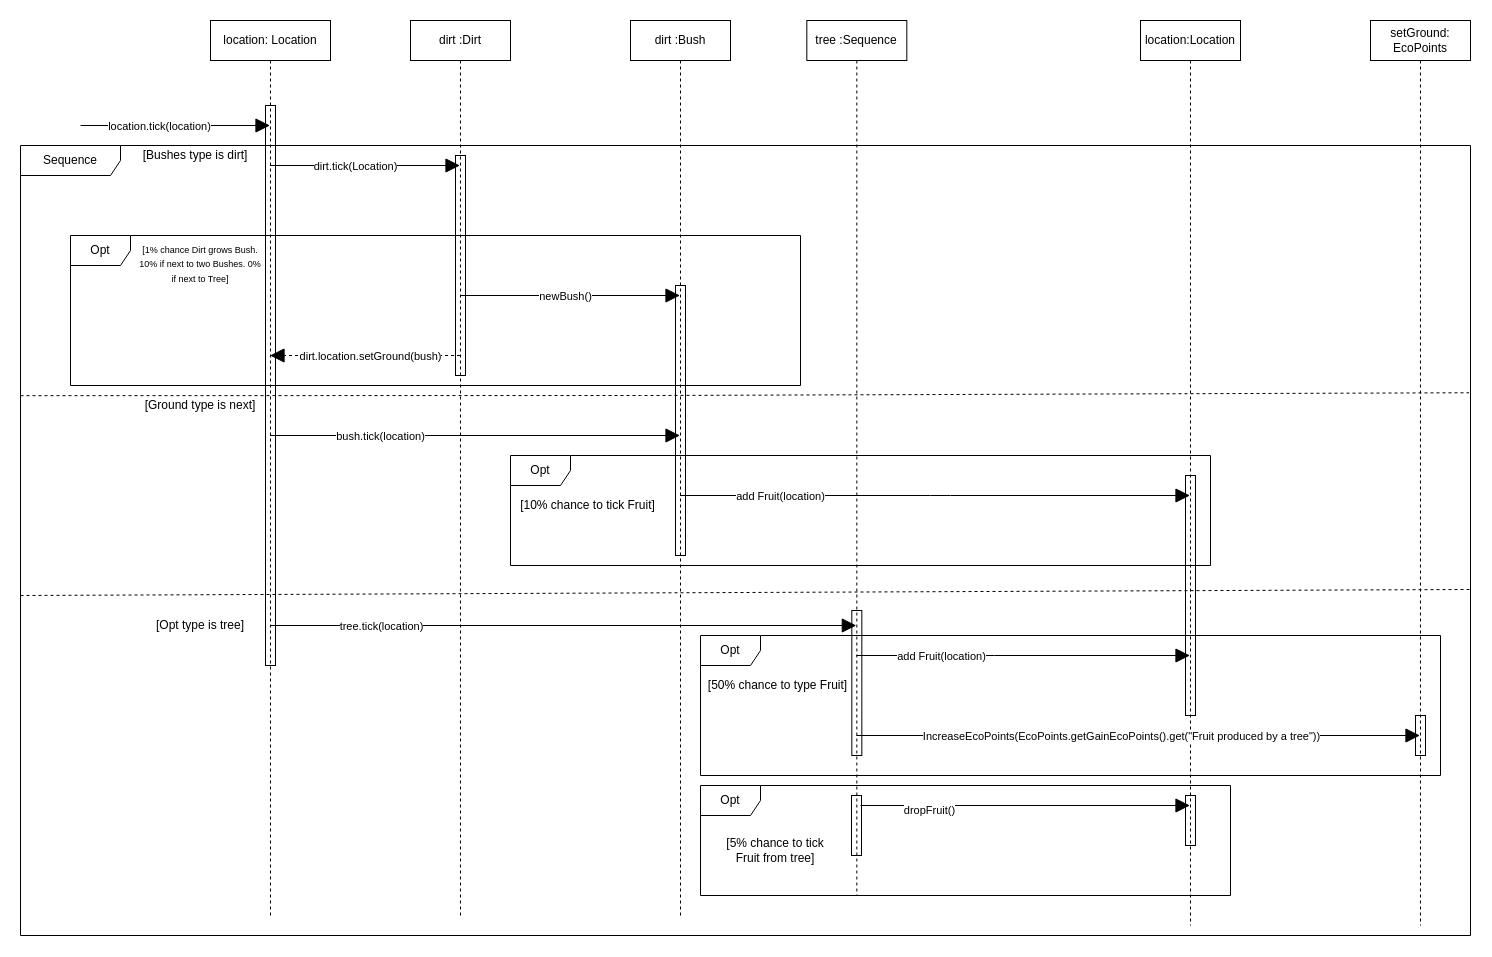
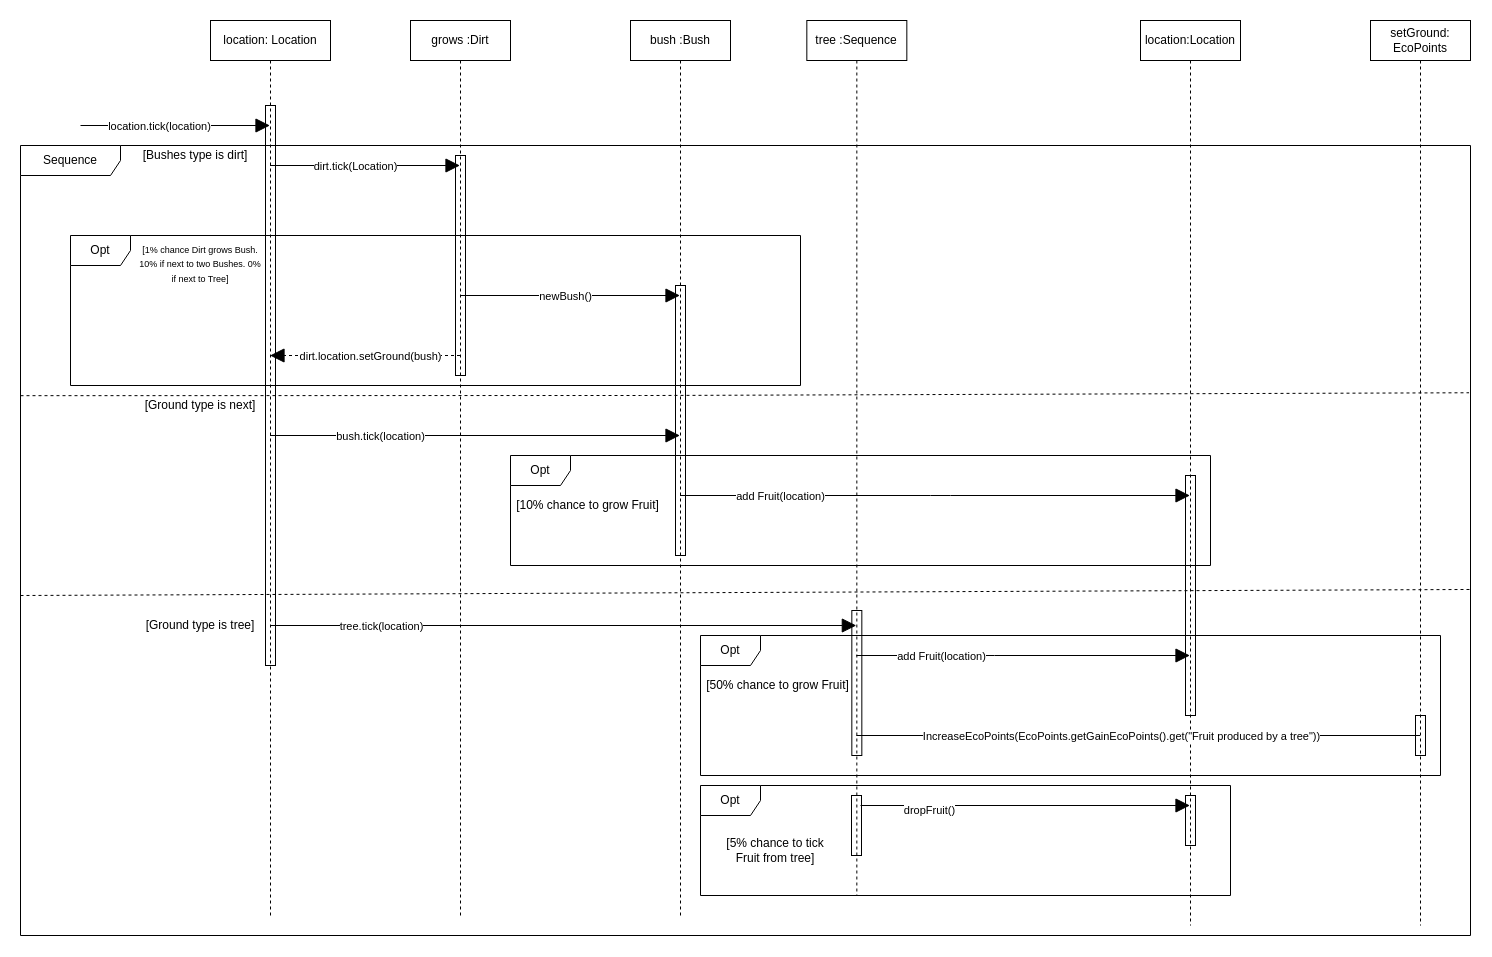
  <mxCell id="0" />
  <mxCell id="1" parent="0" />
  <mxCell id="2" value="Sequence" style="shape=umlFrame;whiteSpace=wrap;html=1;width=100;height=30;" parent="1" vertex="1"><mxGeometry x="20" y="145" width="1450" height="790" as="geometry" /></mxCell>
  <mxCell id="3" value="Opt" style="shape=umlFrame;whiteSpace=wrap;html=1;fillColor=none;" parent="1" vertex="1"><mxGeometry x="700" y="635" width="740" height="140" as="geometry" /></mxCell>
  <mxCell id="4" value="Opt" style="shape=umlFrame;whiteSpace=wrap;html=1;fillColor=none;" parent="1" vertex="1"><mxGeometry x="510" y="455" width="700" height="110" as="geometry" /></mxCell>
  <mxCell id="5" value="location: Location" style="shape=umlLifeline;perimeter=lifelinePerimeter;whiteSpace=wrap;html=1;container=0;collapsible=0;recursiveResize=0;outlineConnect=0;" parent="1" vertex="1"><mxGeometry x="210" y="20" width="120" height="895" as="geometry" /></mxCell>
  <mxCell id="6" value="Opt" style="shape=umlFrame;whiteSpace=wrap;html=1;" parent="1" vertex="1"><mxGeometry x="70" y="235" width="730" height="150" as="geometry" /></mxCell>
  <mxCell id="7" value="&lt;font style=&quot;font-size: 9px&quot;&gt;[1% chance Dirt grows Bush. 10% if next to two Bushes. 0% if next to Tree]&lt;/font&gt;" style="text;html=1;strokeColor=none;fillColor=none;align=center;verticalAlign=middle;whiteSpace=wrap;rounded=0;" parent="1" vertex="1"><mxGeometry x="135" y="235" width="130" height="55" as="geometry" /></mxCell>
  <mxCell id="8" value="" style="html=1;points=[];perimeter=orthogonalPerimeter;fillColor=none;" parent="1" vertex="1"><mxGeometry x="265" y="105" width="10" height="560" as="geometry" /></mxCell>
  <mxCell id="9" value="" style="endArrow=block;endFill=1;endSize=12;html=1;" parent="1" target="5" edge="1"><mxGeometry width="160" relative="1" as="geometry"><mxPoint y="125" as="sourcePoint" x="80" /><mxPoint x="280" y="125" as="targetPoint" /></mxGeometry></mxCell>
  <mxCell id="10" value="location.tick(location)" style="edgeLabel;html=1;align=center;verticalAlign=middle;resizable=0;points=[];" parent="9" vertex="1" connectable="0"><mxGeometry x="-0.487" relative="1" as="geometry"><mxPoint x="29" as="offset" /></mxGeometry></mxCell>
- <mxCell id="11" value="dirt :Dirt" style="shape=umlLifeline;perimeter=lifelinePerimeter;whiteSpace=wrap;html=1;container=1;collapsible=0;recursiveResize=0;outlineConnect=0;" parent="1" vertex="1"><mxGeometry x="410" y="20" width="100" height="895" as="geometry" /></mxCell>
- <mxCell id="12" value="dirt :Bush" style="shape=umlLifeline;perimeter=lifelinePerimeter;whiteSpace=wrap;html=1;container=1;collapsible=0;recursiveResize=0;outlineConnect=0;" parent="1" vertex="1"><mxGeometry x="630" y="20" width="100" height="895" as="geometry" /></mxCell>
+ <mxCell id="11" value="grows :Dirt" style="shape=umlLifeline;perimeter=lifelinePerimeter;whiteSpace=wrap;html=1;container=1;collapsible=0;recursiveResize=0;outlineConnect=0;" parent="1" vertex="1"><mxGeometry x="410" y="20" width="100" height="895" as="geometry" /></mxCell>
+ <mxCell id="12" value="bush :Bush" style="shape=umlLifeline;perimeter=lifelinePerimeter;whiteSpace=wrap;html=1;container=1;collapsible=0;recursiveResize=0;outlineConnect=0;" parent="1" vertex="1"><mxGeometry x="630" y="20" width="100" height="895" as="geometry" /></mxCell>
  <mxCell id="13" value="" style="endArrow=block;endFill=1;endSize=12;html=1;snapToPoint=1;" parent="1" source="5" target="11" edge="1"><mxGeometry width="160" as="geometry"><mxPoint x="290" y="195" as="sourcePoint" /><mxPoint x="440" y="195" as="targetPoint" /><Array as="points"><mxPoint x="350" y="165" /></Array></mxGeometry></mxCell>
  <mxCell id="14" value="dirt.tick(Location)" style="edgeLabel;html=1;align=center;verticalAlign=middle;resizable=0;points=[];" parent="13" vertex="1" connectable="0"><mxGeometry x="-0.321" relative="1" as="geometry"><mxPoint x="20" as="offset" /></mxGeometry></mxCell>
  <mxCell id="15" value="" style="endArrow=block;endFill=1;endSize=12;html=1;snapToPoint=1;dashed=1;" parent="1" edge="1"><mxGeometry x="30" y="-80" width="160" as="geometry"><mxPoint x="459.5" y="355" as="sourcePoint" /><mxPoint x="269.5" y="355" as="targetPoint" /><Array as="points"><mxPoint x="350" y="355" /></Array></mxGeometry></mxCell>
  <mxCell id="16" value="dirt.location.setGround(bush)" style="edgeLabel;html=1;align=center;verticalAlign=middle;resizable=0;points=[];" parent="15" vertex="1" connectable="0"><mxGeometry x="-0.321" relative="1" as="geometry"><mxPoint x="-25" as="offset" /></mxGeometry></mxCell>
  <mxCell id="17" value="" style="endArrow=block;endFill=1;endSize=12;html=1;snapToPoint=1;startArrow=none;" parent="1" source="39" target="12" edge="1"><mxGeometry x="10" y="20" width="160" as="geometry"><mxPoint x="459.667" y="295" as="sourcePoint" /><mxPoint x="839.5" y="295" as="targetPoint" /><Array as="points"><mxPoint x="600" y="295" /></Array></mxGeometry></mxCell>
  <mxCell id="18" value="" style="endArrow=block;endFill=1;endSize=12;html=1;snapToPoint=1;" parent="1" edge="1"><mxGeometry width="160" relative="1" as="geometry"><mxPoint x="269.5" y="435" as="sourcePoint" /><mxPoint x="679.5" y="435" as="targetPoint" /><Array as="points"><mxPoint x="380" y="435" /></Array></mxGeometry></mxCell>
  <mxCell id="19" value="bush.tick(location)" style="edgeLabel;html=1;align=center;verticalAlign=middle;resizable=0;points=[];" parent="18" vertex="1" connectable="0"><mxGeometry x="-0.079" y="-3" relative="1" as="geometry"><mxPoint x="-79" y="-3" as="offset" /></mxGeometry></mxCell>
  <mxCell id="20" value="tree :Sequence" style="shape=umlLifeline;perimeter=lifelinePerimeter;whiteSpace=wrap;html=1;container=1;collapsible=0;recursiveResize=0;outlineConnect=0;" parent="1" vertex="1"><mxGeometry x="806.33" y="20" width="100" height="875" as="geometry" /></mxCell>
  <mxCell id="21" value="" style="html=1;points=[];perimeter=orthogonalPerimeter;fillColor=none;" parent="20" vertex="1"><mxGeometry x="45" y="590" width="10" height="145" as="geometry" /></mxCell>
  <mxCell id="22" value="" style="endArrow=block;endFill=1;endSize=12;html=1;" parent="20" target="33" edge="1"><mxGeometry width="160" relative="1" as="geometry"><mxPoint x="53.67" y="785" as="sourcePoint" /><mxPoint x="213.67" y="785" as="targetPoint" /></mxGeometry></mxCell>
  <mxCell id="23" value="dropFruit()" style="edgeLabel;html=1;align=center;verticalAlign=middle;resizable=0;points=[];" parent="22" vertex="1" connectable="0"><mxGeometry x="-0.589" y="-4" relative="1" as="geometry"><mxPoint as="offset" /></mxGeometry></mxCell>
  <mxCell id="24" value="" style="endArrow=block;endFill=1;endSize=12;html=1;snapToPoint=1;startArrow=none;" parent="1" source="5" target="20" edge="1"><mxGeometry width="160" relative="1" as="geometry"><mxPoint x="275" y="655" as="sourcePoint" /><mxPoint x="855.83" y="655" as="targetPoint" /><Array as="points"><mxPoint x="400" y="625" /></Array></mxGeometry></mxCell>
  <mxCell id="25" value="[Bushes type is dirt]" style="text;html=1;strokeColor=none;fillColor=none;align=center;verticalAlign=middle;whiteSpace=wrap;rounded=0;" parent="1" vertex="1"><mxGeometry x="135" y="145" width="120" height="20" as="geometry" /></mxCell>
  <mxCell id="26" style="edgeStyle=orthogonalEdgeStyle;rounded=0;orthogonalLoop=1;jettySize=auto;html=1;exitX=0.5;exitY=1;exitDx=0;exitDy=0;dashed=1;endArrow=block;endFill=1;" parent="1" source="7" target="7" edge="1"><mxGeometry relative="1" as="geometry" /></mxCell>
  <mxCell id="27" style="edgeStyle=orthogonalEdgeStyle;rounded=0;orthogonalLoop=1;jettySize=auto;html=1;exitX=0.5;exitY=1;exitDx=0;exitDy=0;dashed=1;endArrow=block;endFill=1;" parent="1" source="7" target="7" edge="1"><mxGeometry relative="1" as="geometry" /></mxCell>
  <mxCell id="28" value="" style="endArrow=none;endFill=1;endSize=12;html=1;snapToPoint=1;" parent="1" edge="1"><mxGeometry width="160" relative="1" as="geometry"><mxPoint x="269.5" y="645" as="sourcePoint" /><mxPoint x="269.5" y="645" as="targetPoint" /><Array as="points" /></mxGeometry></mxCell>
  <mxCell id="29" value="tree.tick(location)" style="edgeLabel;html=1;align=center;verticalAlign=middle;resizable=0;points=[];" parent="28" vertex="1" connectable="0"><mxGeometry x="-0.079" y="-3" relative="1" as="geometry"><mxPoint x="111" y="-20" as="offset" /></mxGeometry></mxCell>
  <mxCell id="30" value="" style="endArrow=none;endFill=0;endSize=12;html=1;snapToPoint=1;exitX=0;exitY=0.667;exitDx=0;exitDy=0;exitPerimeter=0;entryX=0.999;entryY=0.313;entryDx=0;entryDy=0;entryPerimeter=0;dashed=1;" parent="1" target="2" edge="1"><mxGeometry width="160" relative="1" as="geometry"><mxPoint x="20" y="395.18" as="sourcePoint" /><mxPoint x="1080" y="395.18" as="targetPoint" /><Array as="points"><mxPoint x="650" y="395" /></Array></mxGeometry></mxCell>
- <mxCell id="31" value="[Opt type is tree]" style="text;html=1;strokeColor=none;fillColor=none;align=center;verticalAlign=middle;whiteSpace=wrap;rounded=0;" parent="1" vertex="1"><mxGeometry x="140" y="615" width="120" height="20" as="geometry" /></mxCell>
+ <mxCell id="31" value="[Ground type is tree]" style="text;html=1;strokeColor=none;fillColor=none;align=center;verticalAlign=middle;whiteSpace=wrap;rounded=0;" parent="1" vertex="1"><mxGeometry x="140" y="615" width="120" height="20" as="geometry" /></mxCell>
  <mxCell id="32" value="[Ground type is next]" style="text;html=1;strokeColor=none;fillColor=none;align=center;verticalAlign=middle;whiteSpace=wrap;rounded=0;" parent="1" vertex="1"><mxGeometry x="140" y="395" width="120" height="20" as="geometry" /></mxCell>
  <mxCell id="33" value="location:Location" style="shape=umlLifeline;perimeter=lifelinePerimeter;whiteSpace=wrap;html=1;container=0;collapsible=0;recursiveResize=0;outlineConnect=0;" parent="1" vertex="1"><mxGeometry x="1140" y="20" width="100" height="905" as="geometry" /></mxCell>
  <mxCell id="34" value="setGround: EcoPoints" style="shape=umlLifeline;perimeter=lifelinePerimeter;whiteSpace=wrap;html=1;container=0;collapsible=0;recursiveResize=0;outlineConnect=0;" parent="1" vertex="1"><mxGeometry x="1370" y="20" width="100" height="905" as="geometry" /></mxCell>
  <mxCell id="35" value="" style="endArrow=block;endFill=1;endSize=12;html=1;snapToPoint=1;" parent="1" source="12" target="33" edge="1"><mxGeometry width="160" relative="1" as="geometry"><mxPoint x="679.5" y="445" as="sourcePoint" /><mxPoint x="1189.5" y="445" as="targetPoint" /><Array as="points"><mxPoint x="940" y="495" /></Array></mxGeometry></mxCell>
  <mxCell id="36" value="add Fruit(location)" style="edgeLabel;html=1;align=center;verticalAlign=middle;resizable=0;points=[];" parent="35" vertex="1" connectable="0"><mxGeometry x="-0.079" y="-3" relative="1" as="geometry"><mxPoint x="-135" y="-3" as="offset" /></mxGeometry></mxCell>
  <mxCell id="37" value="" style="endArrow=block;endFill=1;endSize=12;html=1;snapToPoint=1;" parent="1" source="20" target="33" edge="1"><mxGeometry width="160" relative="1" as="geometry"><mxPoint x="880" y="665" as="sourcePoint" /><mxPoint x="1213.67" y="665" as="targetPoint" /><Array as="points"><mxPoint x="984" y="655" /></Array></mxGeometry></mxCell>
  <mxCell id="38" value="add Fruit(location)" style="edgeLabel;html=1;align=center;verticalAlign=middle;resizable=0;points=[];" parent="37" vertex="1" connectable="0"><mxGeometry x="-0.079" y="-3" relative="1" as="geometry"><mxPoint x="-69" y="-3" as="offset" /></mxGeometry></mxCell>
  <mxCell id="39" value="" style="html=1;points=[];perimeter=orthogonalPerimeter;fillColor=none;" parent="1" vertex="1"><mxGeometry x="675" y="285" width="10" height="270" as="geometry" /></mxCell>
  <mxCell id="40" value="" style="endArrow=none;endFill=1;endSize=12;html=1;snapToPoint=1;" parent="1" target="39" edge="1"><mxGeometry x="10" y="20" width="160" as="geometry"><mxPoint x="459.667" y="295" as="sourcePoint" /><mxPoint x="679.5" y="295" as="targetPoint" /><Array as="points" /></mxGeometry></mxCell>
  <mxCell id="41" value="newBush()" style="edgeLabel;html=1;align=center;verticalAlign=middle;resizable=0;points=[];" parent="40" vertex="1" connectable="0"><mxGeometry x="-0.321" relative="1" as="geometry"><mxPoint x="32" as="offset" /></mxGeometry></mxCell>
- <mxCell id="42" value="" style="endArrow=block;endFill=1;endSize=12;html=1;snapToPoint=1;" parent="1" source="20" target="34" edge="1"><mxGeometry width="160" relative="1" as="geometry"><mxPoint x="1189.5" y="695" as="sourcePoint" /><mxPoint x="1419.5" y="695" as="targetPoint" /><Array as="points"><mxPoint x="1270" y="735" /></Array></mxGeometry></mxCell>
+ <mxCell id="42" value="" style="endArrow=none;endFill=1;endSize=12;html=1;snapToPoint=1;" parent="1" source="20" target="34" edge="1"><mxGeometry width="160" relative="1" as="geometry"><mxPoint x="1189.5" y="695" as="sourcePoint" /><mxPoint x="1419.5" y="695" as="targetPoint" /><Array as="points"><mxPoint x="1270" y="735" /></Array></mxGeometry></mxCell>
  <mxCell id="43" value="IncreaseEcoPoints(EcoPoints.getGainEcoPoints().get(&quot;Fruit produced by a tree&quot;))" style="edgeLabel;html=1;align=center;verticalAlign=middle;resizable=0;points=[];" parent="42" vertex="1" connectable="0"><mxGeometry x="-0.079" y="-3" relative="1" as="geometry"><mxPoint x="5" y="-3" as="offset" /></mxGeometry></mxCell>
- <mxCell id="44" value="&lt;font style=&quot;font-size: 12px&quot;&gt;[50% chance to type Fruit]&lt;/font&gt;" style="text;html=1;strokeColor=none;fillColor=none;align=center;verticalAlign=middle;whiteSpace=wrap;rounded=0;" parent="1" vertex="1"><mxGeometry x="700" y="675" width="155" height="20" as="geometry" /></mxCell>
+ <mxCell id="44" value="&lt;font style=&quot;font-size: 12px&quot;&gt;[50% chance to grow Fruit]&lt;/font&gt;" style="text;html=1;strokeColor=none;fillColor=none;align=center;verticalAlign=middle;whiteSpace=wrap;rounded=0;" parent="1" vertex="1"><mxGeometry x="700" y="675" width="155" height="20" as="geometry" /></mxCell>
  <mxCell id="45" value="" style="html=1;points=[];perimeter=orthogonalPerimeter;fillColor=none;" parent="1" vertex="1"><mxGeometry x="455" y="155" width="10" height="220" as="geometry" /></mxCell>
  <mxCell id="46" value="" style="html=1;points=[];perimeter=orthogonalPerimeter;fillColor=none;" parent="1" vertex="1"><mxGeometry x="1185" y="475" width="10" height="240" as="geometry" /></mxCell>
  <mxCell id="47" value="" style="html=1;points=[];perimeter=orthogonalPerimeter;fillColor=none;" parent="1" vertex="1"><mxGeometry x="1415" y="715" width="10" height="40" as="geometry" /></mxCell>
  <mxCell id="48" value="" style="endArrow=none;endFill=0;endSize=12;html=1;snapToPoint=1;entryX=1.001;entryY=0.562;entryDx=0;entryDy=0;entryPerimeter=0;dashed=1;" parent="1" target="2" edge="1"><mxGeometry width="160" relative="1" as="geometry"><mxPoint x="20" y="595" as="sourcePoint" /><mxPoint x="1480" y="404.86" as="targetPoint" /></mxGeometry></mxCell>
- <mxCell id="49" value="&lt;font style=&quot;font-size: 12px&quot;&gt;[10% chance to tick Fruit]&lt;/font&gt;" style="text;html=1;strokeColor=none;fillColor=none;align=center;verticalAlign=middle;whiteSpace=wrap;rounded=0;" parent="1" vertex="1"><mxGeometry x="510" y="495" width="155" height="20" as="geometry" /></mxCell>
+ <mxCell id="49" value="&lt;font style=&quot;font-size: 12px&quot;&gt;[10% chance to grow Fruit]&lt;/font&gt;" style="text;html=1;strokeColor=none;fillColor=none;align=center;verticalAlign=middle;whiteSpace=wrap;rounded=0;" parent="1" vertex="1"><mxGeometry x="510" y="495" width="155" height="20" as="geometry" /></mxCell>
  <mxCell id="50" value="Opt" style="shape=umlFrame;whiteSpace=wrap;html=1;" parent="1" vertex="1"><mxGeometry x="700" y="785" width="530" height="110" as="geometry" /></mxCell>
  <mxCell id="51" value="[5% chance to tick Fruit from tree]" style="text;html=1;strokeColor=none;fillColor=none;align=center;verticalAlign=middle;whiteSpace=wrap;rounded=0;" parent="1" vertex="1"><mxGeometry x="720" y="840" width="110" height="20" as="geometry" /></mxCell>
  <mxCell id="52" value="" style="html=1;points=[];perimeter=orthogonalPerimeter;fillColor=none;" parent="1" vertex="1"><mxGeometry x="851" y="795" width="10" height="60" as="geometry" /></mxCell>
  <mxCell id="53" value="" style="html=1;points=[];perimeter=orthogonalPerimeter;fillColor=none;" parent="1" vertex="1"><mxGeometry x="1185" y="795" width="10" height="50" as="geometry" /></mxCell>
